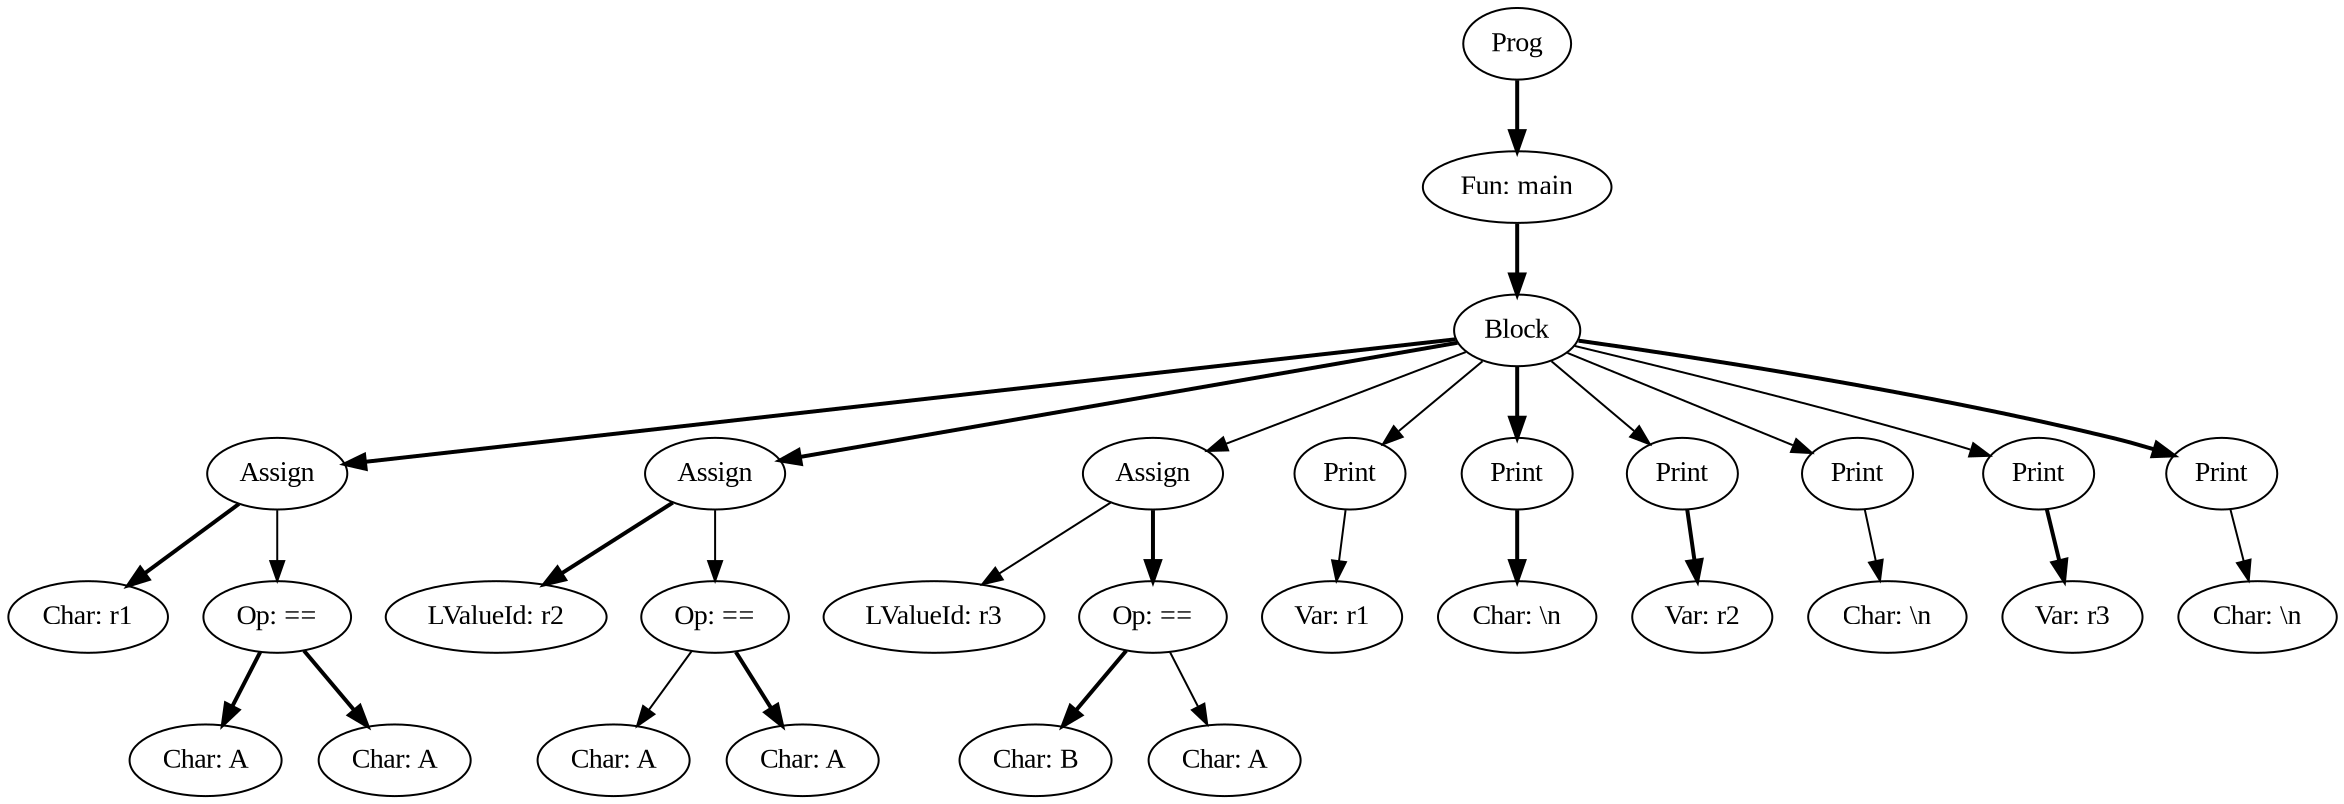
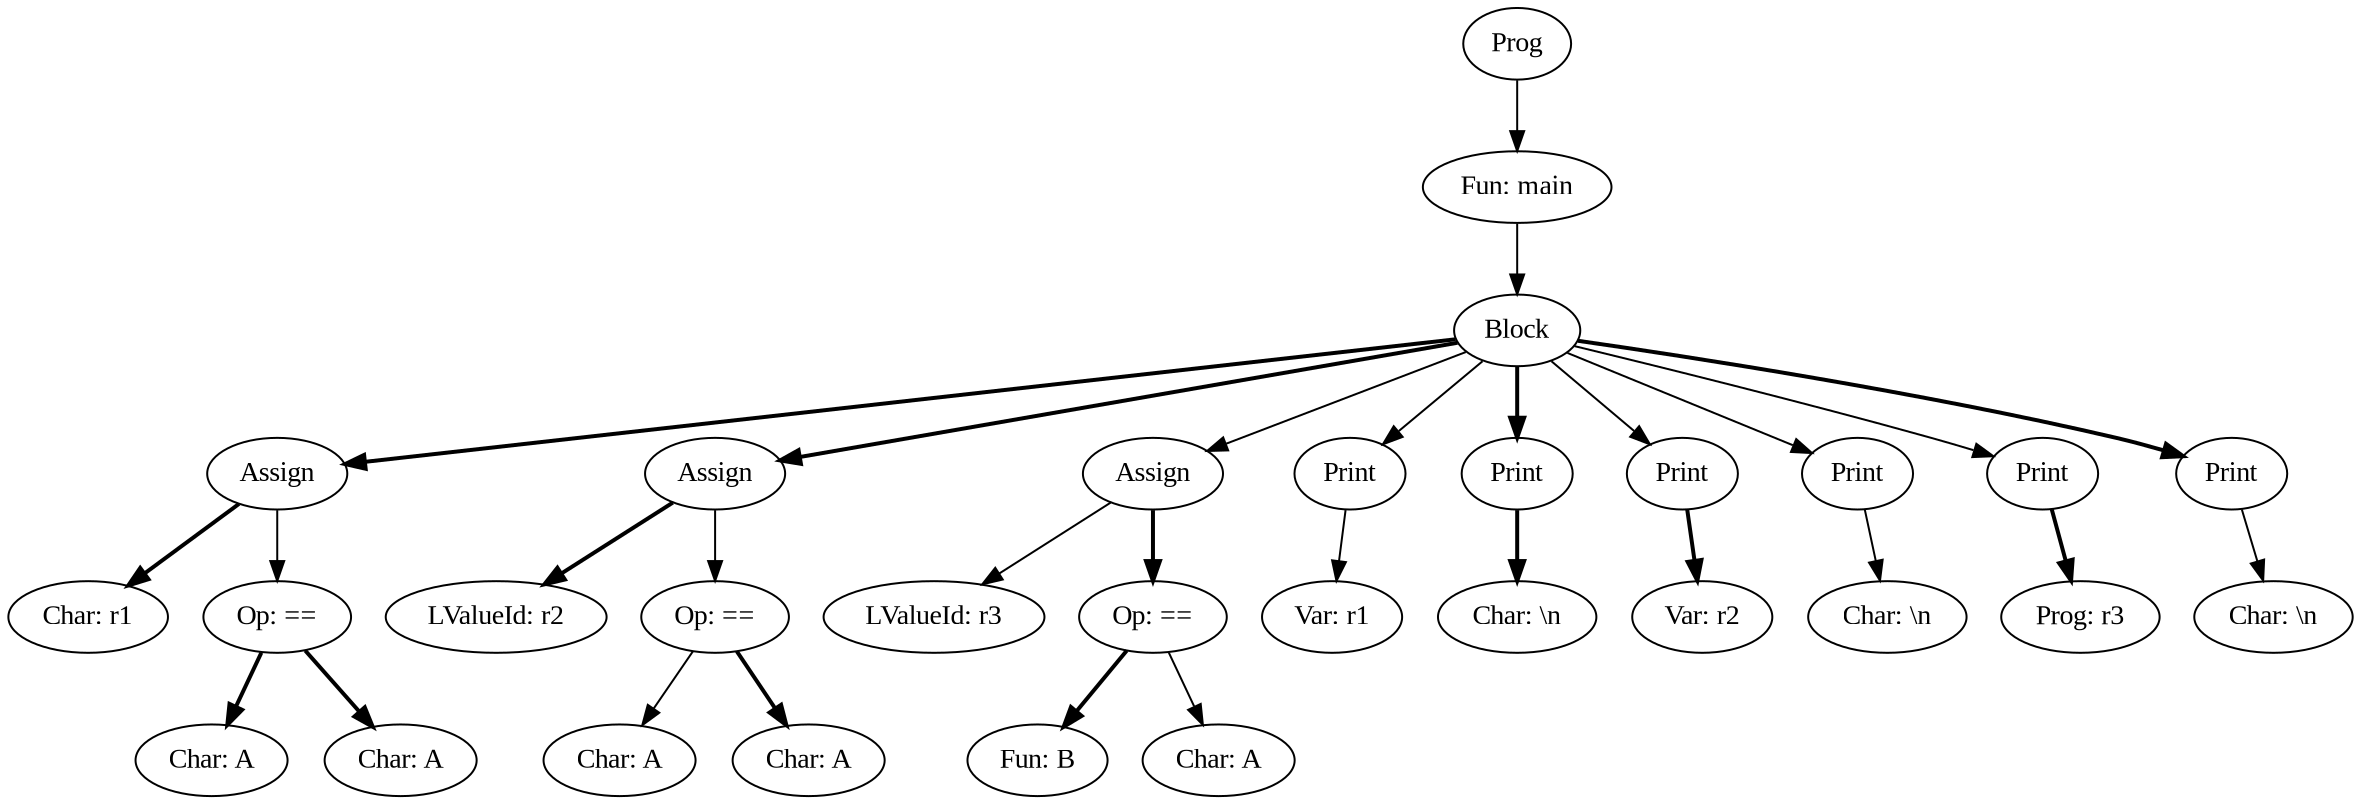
  digraph {
    fontname="Liberation Serif"
    node [fontname="Liberation Serif"]
    edge [fontname="Liberation Serif" style=bold]
    n1 [label=Prog]
    n2 [label="Fun: main"]
    n3 [label=Block]
    n4 [label=Assign]
    n5 [label=Assign]
    n6 [label=Assign]
    n7 [label=Print]
    n8 [label=Print]
    n9 [label=Print]
    n10 [label=Print]
    n11 [label=Print]
    n12 [label=Print]
    n13 [label="Char: r1"]
    n14 [label="Op: =="]
    n15 [label="LValueId: r2"]
    n16 [label="Op: =="]
    n17 [label="LValueId: r3"]
    n18 [label="Op: =="]
    n19 [label="Var: r1"]
    n20 [label="Char: \\n"]
    n21 [label="Var: r2"]
    n22 [label="Char: \\n"]
-   n23 [label="Var: r3"]
+   n23 [label="Prog: r3"]
    n24 [label="Char: \\n"]
    n25 [label="Char: A"]
    n26 [label="Char: A"]
    n27 [label="Char: A"]
    n28 [label="Char: A"]
-   n29 [label="Char: B"]
+   n29 [label="Fun: B"]
    n30 [label="Char: A"]
-   n1 -> n2
-   n2 -> n3
+   n1 -> n2 [style=solid]
+   n2 -> n3 [style=solid]
    n3 -> n4
    n3 -> n5
    n3 -> n6 [style=solid]
    n3 -> n7 [style=solid]
    n3 -> n8
    n3 -> n9 [style=solid]
    n3 -> n10 [style=solid]
    n3 -> n11 [style=solid]
    n3 -> n12
    n4 -> n13
    n4 -> n14 [style=solid]
    n5 -> n15
    n5 -> n16 [style=solid]
    n6 -> n17 [style=solid]
    n6 -> n18
    n7 -> n19 [style=solid]
    n8 -> n20
    n9 -> n21
    n10 -> n22 [style=solid]
    n11 -> n23
    n12 -> n24 [style=solid]
    n14 -> n25
    n14 -> n26
    n16 -> n27 [style=solid]
    n16 -> n28
    n18 -> n29
    n18 -> n30 [style=solid]
  }
